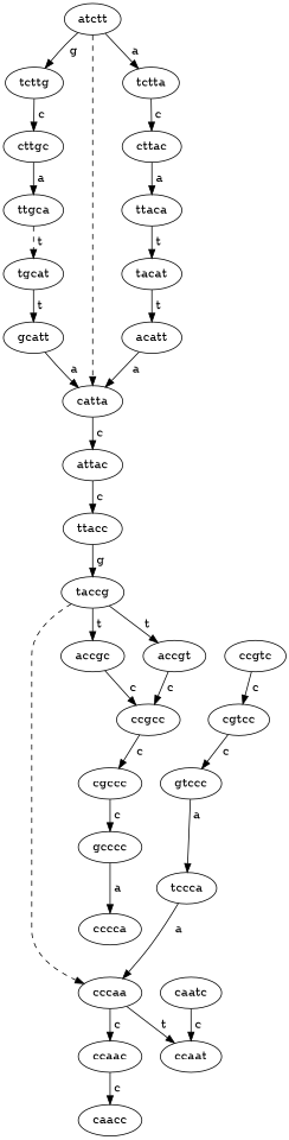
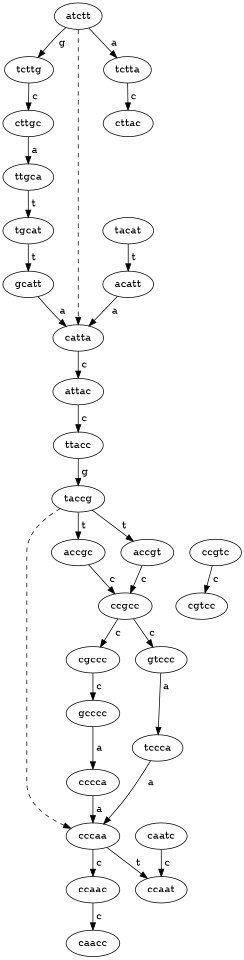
  digraph {
    nodesep=0.3
    ranksep=0.3
    atctt
    tcttg
    catta
    tctta
    cttgc
    attac
    cttac
    ttgca
    ttacc
    tgcat
    gcatt
    taccg
    accgc
    cccaa
    accgt
    ccgcc
    ccaat
    ccaac
    cgccc
    gcccc
    cccca
    caacc
    caatc
-   ttaca
    tacat
    acatt
    ccgtc
    cgtcc
    gtccc
    tccca
    atctt -> tcttg [label=" g"]
    atctt -> catta [style=dashed]
    atctt -> tctta [label=" a"]
    tcttg -> cttgc [label=" c"]
    catta -> attac [label=" c"]
    tctta -> cttac [label=" c"]
    cttgc -> ttgca [label=" a"]
    attac -> ttacc [label=" c"]
-   cttac -> ttaca [label=" a"]
-   ttgca -> tgcat [label=" t" style=dashed]
+   ttgca -> tgcat [label=" t"]
    ttacc -> taccg [label=" g"]
    tgcat -> gcatt [label=" t"]
    gcatt -> catta [label=" a"]
    taccg -> accgc [label=" t"]
    taccg -> cccaa [style=dashed]
    taccg -> accgt [label=" t"]
    accgc -> ccgcc [label=" c"]
    cccaa -> ccaat [label=" t"]
    cccaa -> ccaac [label=" c"]
    accgt -> ccgcc [label=" c"]
    ccgcc -> cgccc [label=" c"]
    ccaac -> caacc [label=" c"]
    cgccc -> gcccc [label=" c"]
    gcccc -> cccca [label=" a"]
+   cccca -> cccaa [label=" a"]
    caatc -> ccaat [label=" c"]
-   ttaca -> tacat [label=" t"]
    tacat -> acatt [label=" t"]
    acatt -> catta [label=" a"]
    ccgtc -> cgtcc [label=" c"]
-   cgtcc -> gtccc [label=" c"]
+   ccgcc -> gtccc [label=" c"]
    gtccc -> tccca [label=" a"]
    tccca -> cccaa [label=" a"]
  }
